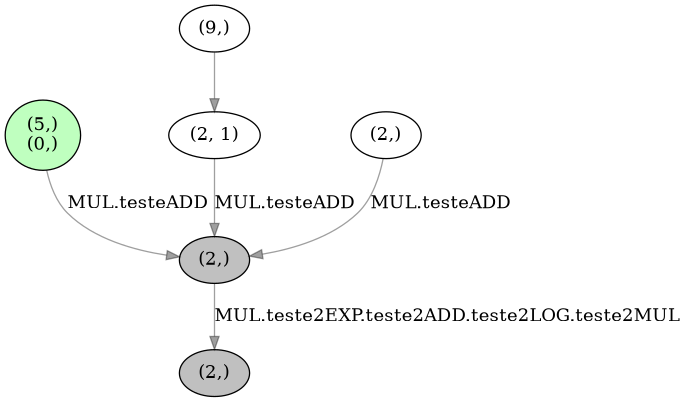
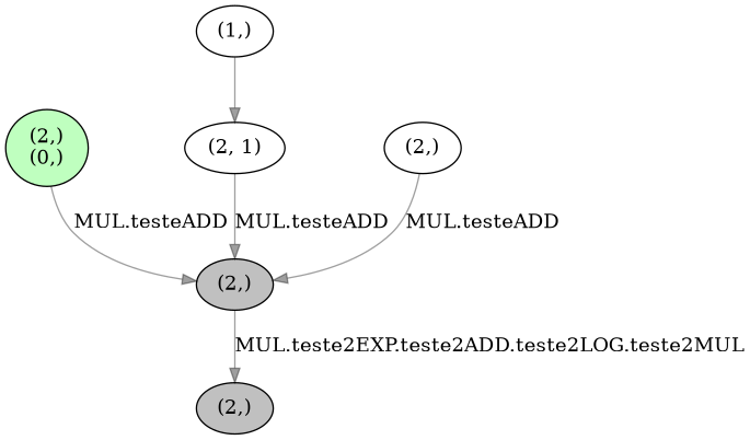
  strict digraph {
    edge [color="#00000060"]
-   n1 [color=black fillcolor="#80ff8080" label="(5,)\n(0,)" style=filled]
+   n1 [color=black fillcolor="#80ff8080" label="(2,)\n(0,)" style=filled]
    n2 [color=black fillcolor="#c0c0c0" label="(2,)" style=filled]
    n3 [color=black fillcolor="#c0c0c0" label="(2,)" style=filled]
-   n4 [label="(9,)"]
+   n4 [label="(1,)"]
    n5 [label="(2, 1)"]
    n6 [label="(2,)"]
    n1 -> n2 [label="MUL.testeADD"]
    n2 -> n3 [label="MUL.teste2EXP.teste2ADD.teste2LOG.teste2MUL"]
    n4 -> n5
    n5 -> n2 [label="MUL.testeADD"]
    n6 -> n2 [label="MUL.testeADD"]
  }
